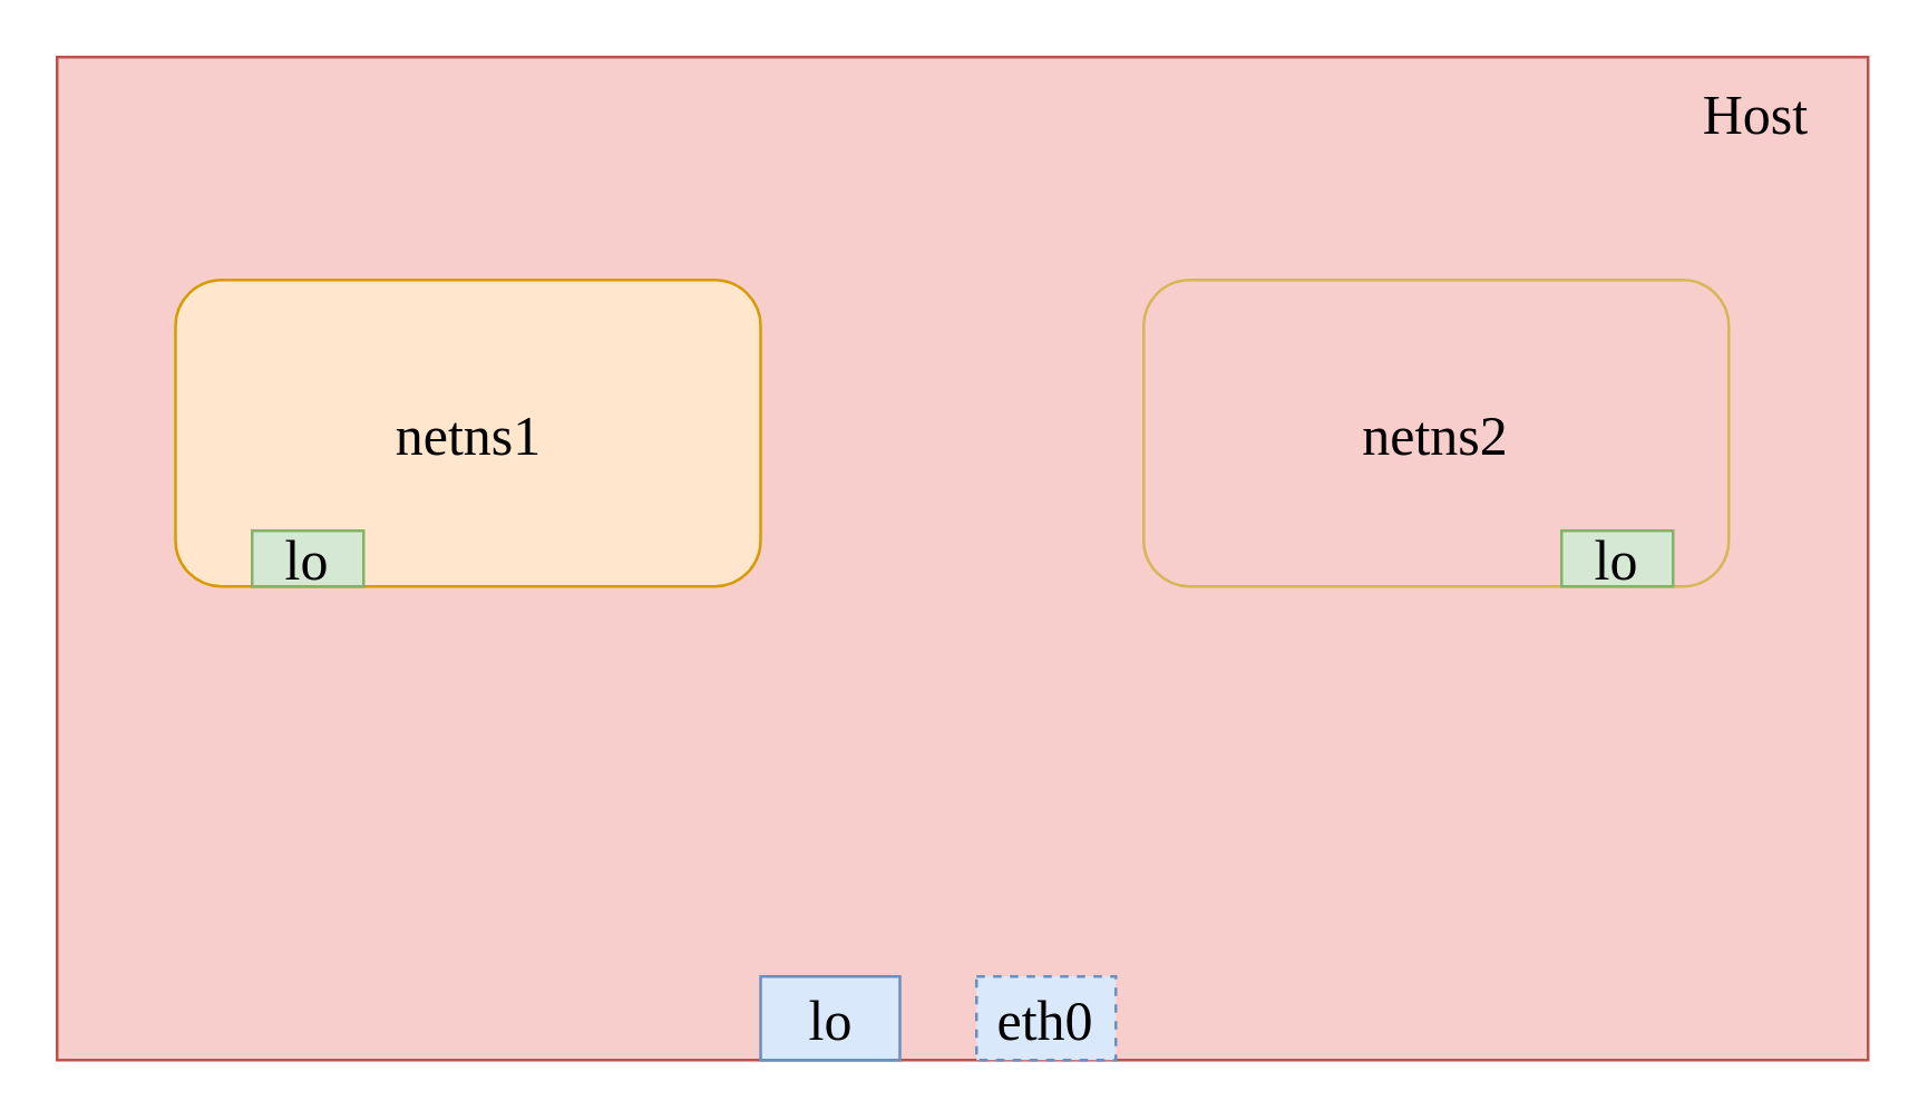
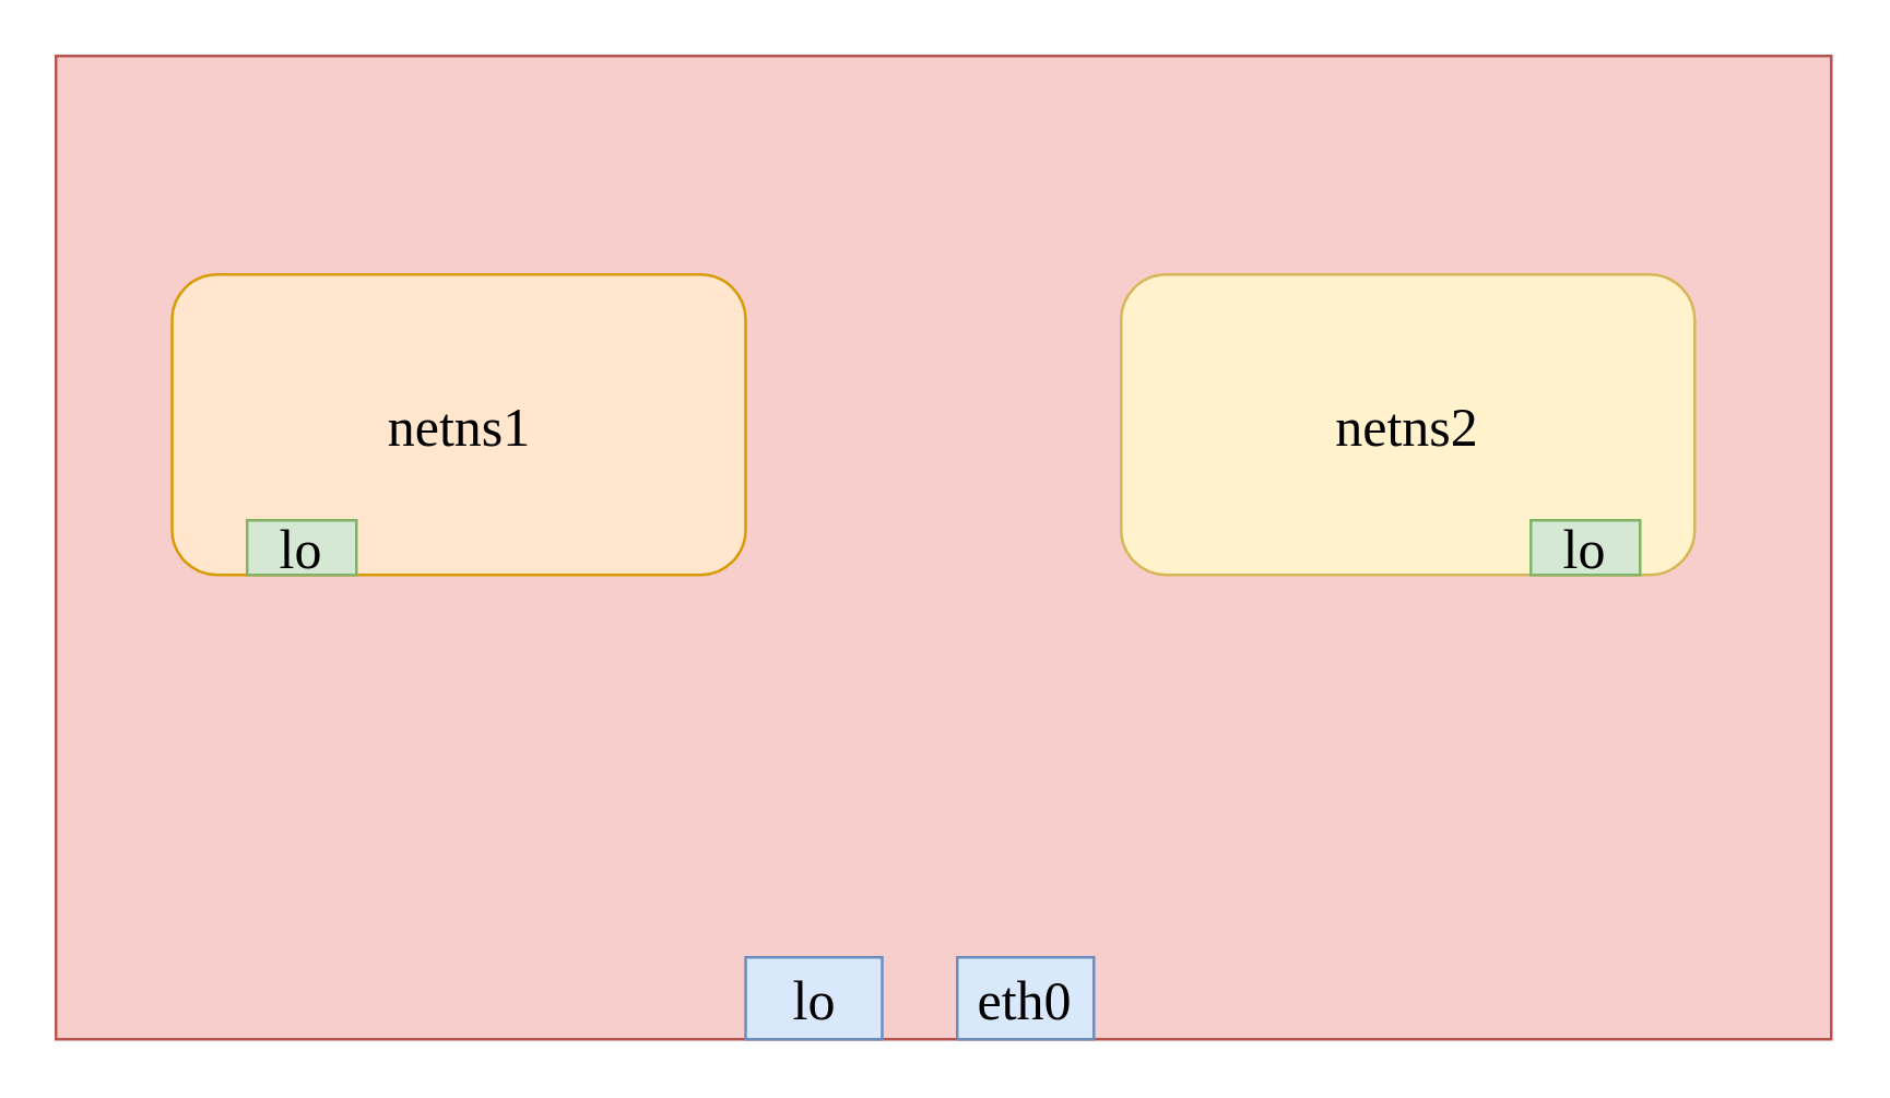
  <mxCell id="0" />
  <mxCell id="1" parent="0" />
  <mxCell id="2" value="" style="rounded=0;whiteSpace=wrap;html=1;fillColor=#f8cecc;strokeColor=#b85450;" parent="1" vertex="1"><mxGeometry x="20" y="20" width="650" height="360" as="geometry" /></mxCell>
- <mxCell id="3" value="&lt;p&gt;&lt;font style=&quot;font-size: 20px&quot; face=&quot;Comic Sans MS&quot;&gt;Host&lt;/font&gt;&lt;/p&gt;" style="text;html=1;strokeColor=none;fillColor=none;align=center;verticalAlign=middle;whiteSpace=wrap;rounded=0;" parent="1" vertex="1"><mxGeometry x="610" y="30" width="40" height="20" as="geometry" /></mxCell>
  <mxCell id="4" value="&lt;font style=&quot;font-size: 20px&quot; face=&quot;Comic Sans MS&quot;&gt;netns1&lt;/font&gt;" style="rounded=1;whiteSpace=wrap;html=1;fillColor=#ffe6cc;strokeColor=#d79b00;" parent="1" vertex="1"><mxGeometry x="62.5" y="100" width="210" height="110" as="geometry" /></mxCell>
  <mxCell id="5" value="&lt;font style=&quot;font-size: 20px&quot; face=&quot;Comic Sans MS&quot;&gt;lo&lt;/font&gt;" style="rounded=0;whiteSpace=wrap;html=1;fillColor=#d5e8d4;strokeColor=#82b366;" parent="1" vertex="1"><mxGeometry x="90" y="190" width="40" height="20" as="geometry" /></mxCell>
- <mxCell id="6" value="&lt;font style=&quot;font-size: 20px&quot; face=&quot;Comic Sans MS&quot;&gt;netns2&lt;/font&gt;" style="rounded=1;whiteSpace=wrap;html=1;fillColor=#f8cecc;strokeColor=#d6b656;" vertex="1" parent="1"><mxGeometry x="410" y="100" width="210" height="110" as="geometry" /></mxCell>
+ <mxCell id="6" value="&lt;font style=&quot;font-size: 20px&quot; face=&quot;Comic Sans MS&quot;&gt;netns2&lt;/font&gt;" style="rounded=1;whiteSpace=wrap;html=1;fillColor=#fff2cc;strokeColor=#d6b656;" vertex="1" parent="1"><mxGeometry x="410" y="100" width="210" height="110" as="geometry" /></mxCell>
  <mxCell id="7" value="&lt;font style=&quot;font-size: 20px&quot; face=&quot;Comic Sans MS&quot;&gt;lo&lt;/font&gt;" style="rounded=0;whiteSpace=wrap;html=1;fillColor=#d5e8d4;strokeColor=#82b366;" vertex="1" parent="1"><mxGeometry x="560" y="190" width="40" height="20" as="geometry" /></mxCell>
- <mxCell id="8" value="&lt;font style=&quot;font-size: 20px&quot; face=&quot;Comic Sans MS&quot;&gt;eth0&lt;/font&gt;" style="rounded=0;whiteSpace=wrap;html=1;fillColor=#dae8fc;strokeColor=#6c8ebf;dashed=1;" vertex="1" parent="1"><mxGeometry x="350" y="350" width="50" height="30" as="geometry" /></mxCell>
+ <mxCell id="8" value="&lt;font style=&quot;font-size: 20px&quot; face=&quot;Comic Sans MS&quot;&gt;eth0&lt;/font&gt;" style="rounded=0;whiteSpace=wrap;html=1;fillColor=#dae8fc;strokeColor=#6c8ebf;" vertex="1" parent="1"><mxGeometry x="350" y="350" width="50" height="30" as="geometry" /></mxCell>
  <mxCell id="9" value="&lt;font style=&quot;font-size: 20px&quot; face=&quot;Comic Sans MS&quot;&gt;lo&lt;/font&gt;" style="rounded=0;whiteSpace=wrap;html=1;fillColor=#dae8fc;strokeColor=#6c8ebf;" vertex="1" parent="1"><mxGeometry x="272.5" y="350" width="50" height="30" as="geometry" /></mxCell>
